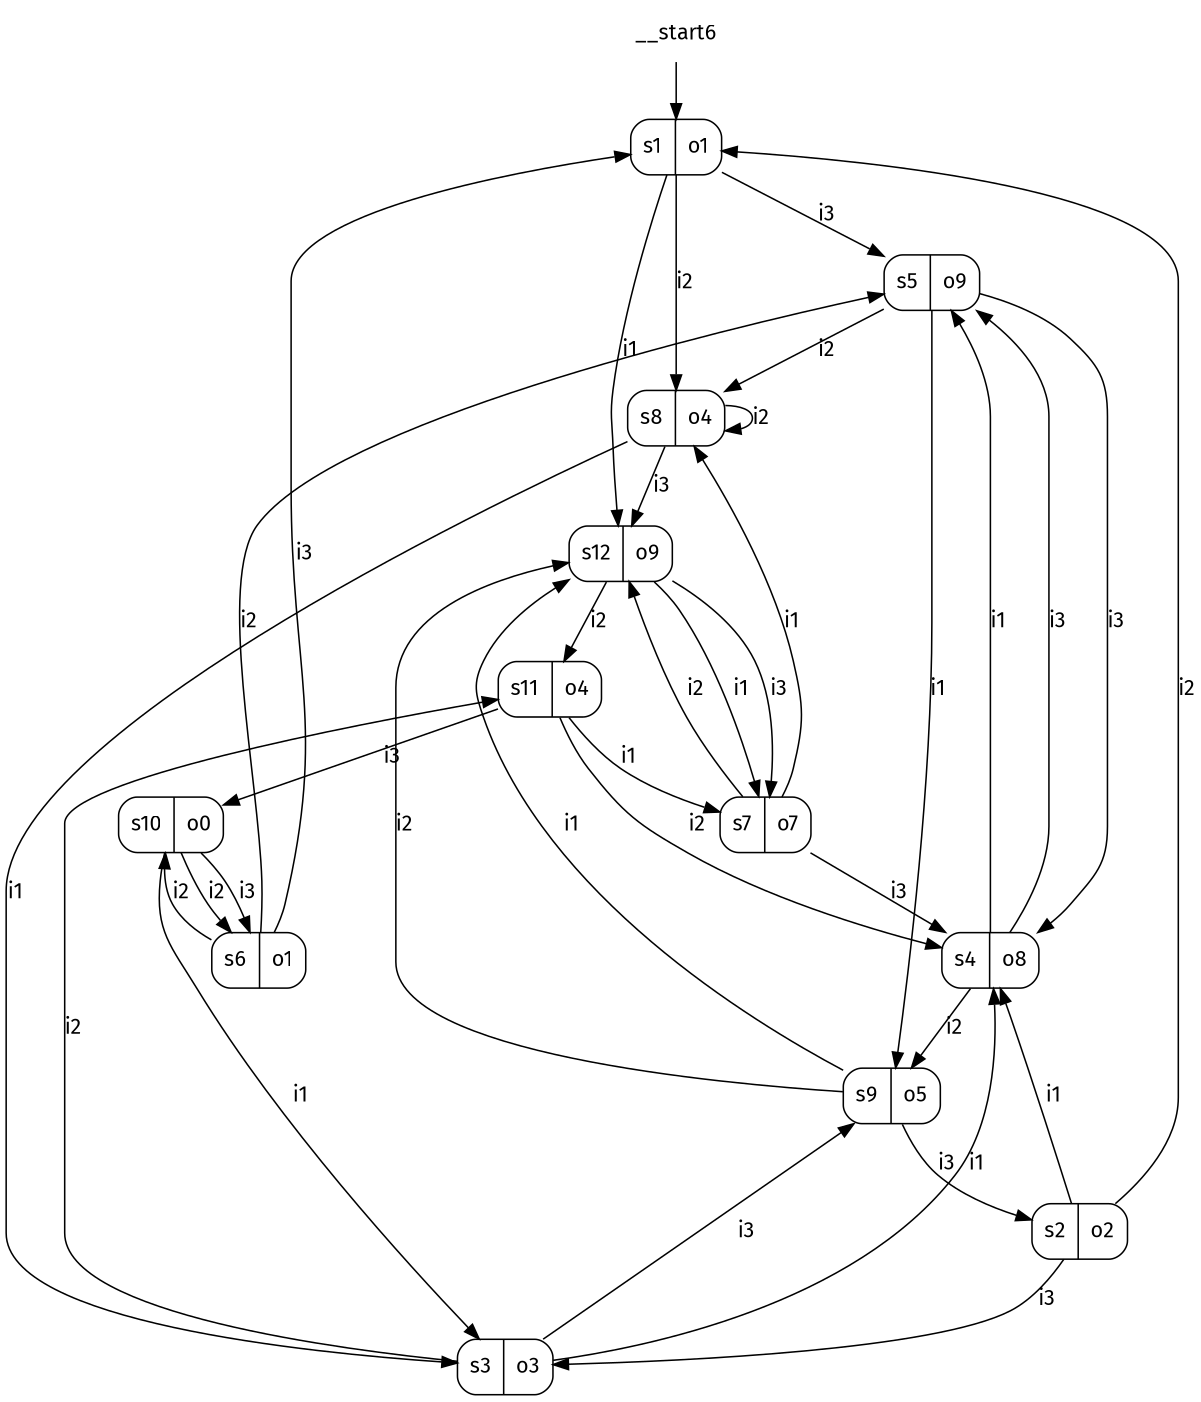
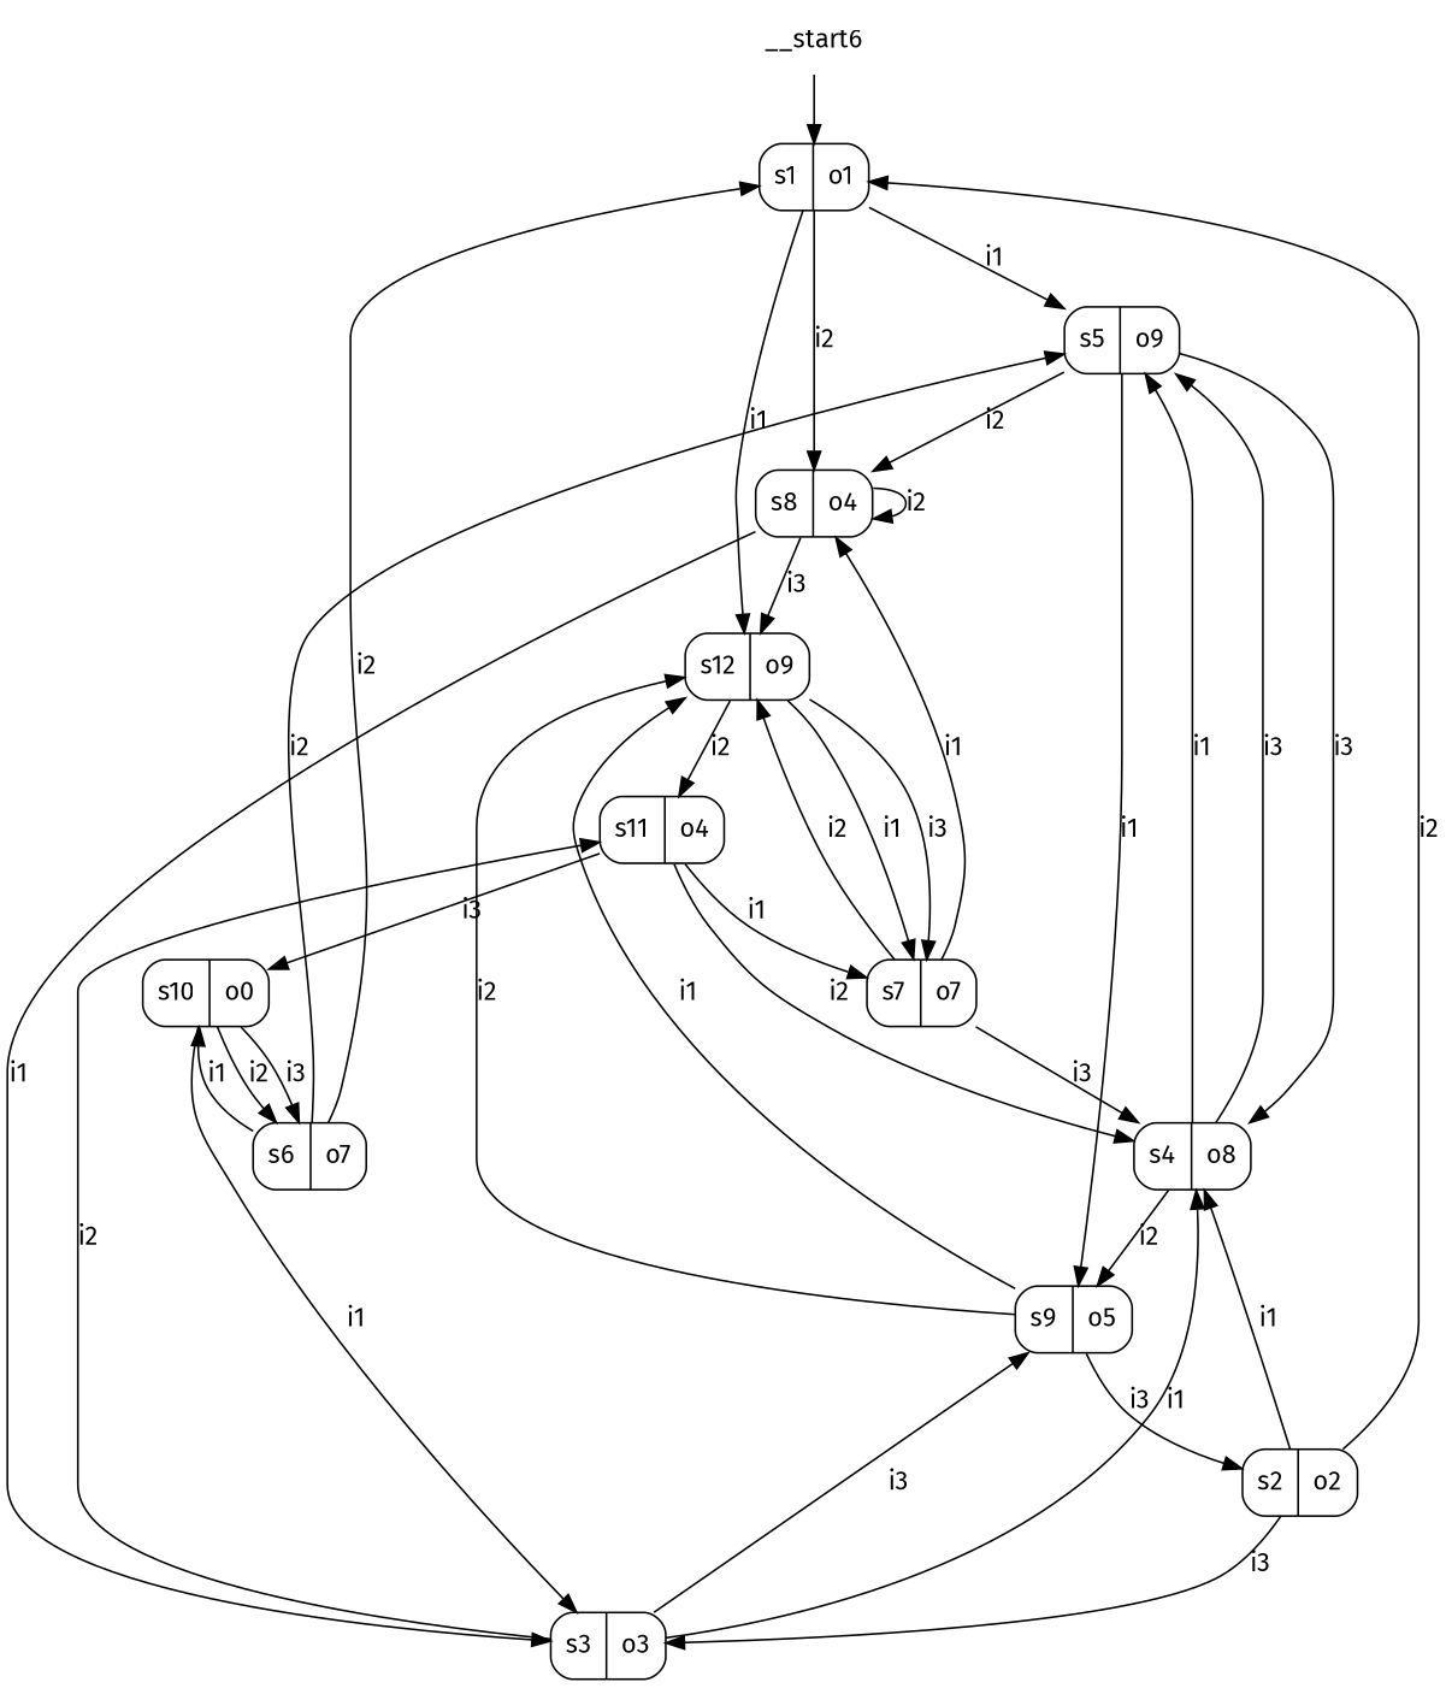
  digraph {
    fontname="Fira Sans"
    node [fontname="Fira Sans" shape=record style=rounded]
    edge [fontname="Fira Sans"]
    n1 [label="s1|o1"]
    n2 [label="s5|o9"]
    n3 [label="s8|o4"]
    n4 [label="s12|o9"]
    n5 [label="s4|o8"]
    n6 [label="s9|o5"]
    n7 [label="s3|o3"]
    n8 [label="s11|o4"]
    n9 [label="s7|o7"]
    n10 [label="s2|o2"]
    n11 [label="s10|o0"]
-   n12 [label="s6|o1"]
+   n12 [label="s6|o7"]
    n13 [label=__start6 shape=none style=""]
-   n1 -> n2 [label=i3]
+   n1 -> n2 [label=i1]
    n1 -> n3 [label=i2]
    n1 -> n4 [label=i1]
    n2 -> n3 [label=i2]
    n2 -> n5 [label=i3]
    n2 -> n6 [label=i1]
    n3 -> n3 [label=i2]
    n3 -> n4 [label=i3]
    n3 -> n7 [label=i1]
    n4 -> n8 [label=i2]
    n4 -> n9 [label=i1]
    n4 -> n9 [label=i3]
    n5 -> n2 [label=i1]
    n5 -> n2 [label=i3]
    n5 -> n6 [label=i2]
    n6 -> n4 [label=i1]
    n6 -> n4 [label=i2]
    n6 -> n10 [label=i3]
    n7 -> n5 [label=i1]
    n7 -> n6 [label=i3]
    n7 -> n8 [label=i2]
    n8 -> n5 [label=i2]
    n8 -> n9 [label=i1]
    n8 -> n11 [label=i3]
    n9 -> n3 [label=i1]
    n9 -> n4 [label=i2]
    n9 -> n5 [label=i3]
    n10 -> n1 [label=i2]
    n10 -> n5 [label=i1]
    n10 -> n7 [label=i3]
    n11 -> n7 [label=i1]
    n11 -> n12 [label=i2]
    n11 -> n12 [label=i3]
-   n12 -> n1 [label=i3]
+   n12 -> n1 [label=i2]
    n12 -> n2 [label=i2]
-   n12 -> n11 [label=i2]
+   n12 -> n11 [label=i1]
    n13 -> n1
  }
